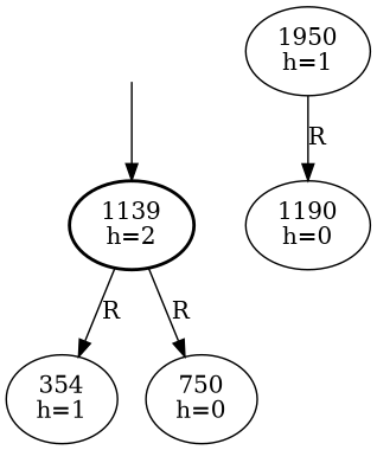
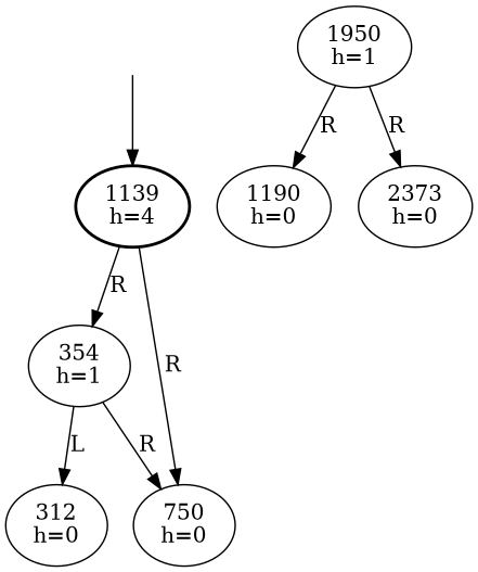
  digraph {
    DUMMY [style=invis]
-   n2 [label="1139\nh=2" penwidth=2]
+   n2 [label="1139\nh=4" penwidth=2]
    n3 [label="354\nh=1"]
    n4 [label="750\nh=0"]
+   n5 [label="312\nh=0"]
    n6 [label="1950\nh=1"]
    n7 [label="1190\nh=0"]
+   n8 [label="2373\nh=0"]
    DUMMY -> n2
    n2 -> n3 [label=R]
    n2 -> n4 [label=R]
+   n3 -> n4 [label=R]
+   n3 -> n5 [label=L]
    n6 -> n7 [label=R]
+   n6 -> n8 [label=R]
  }
